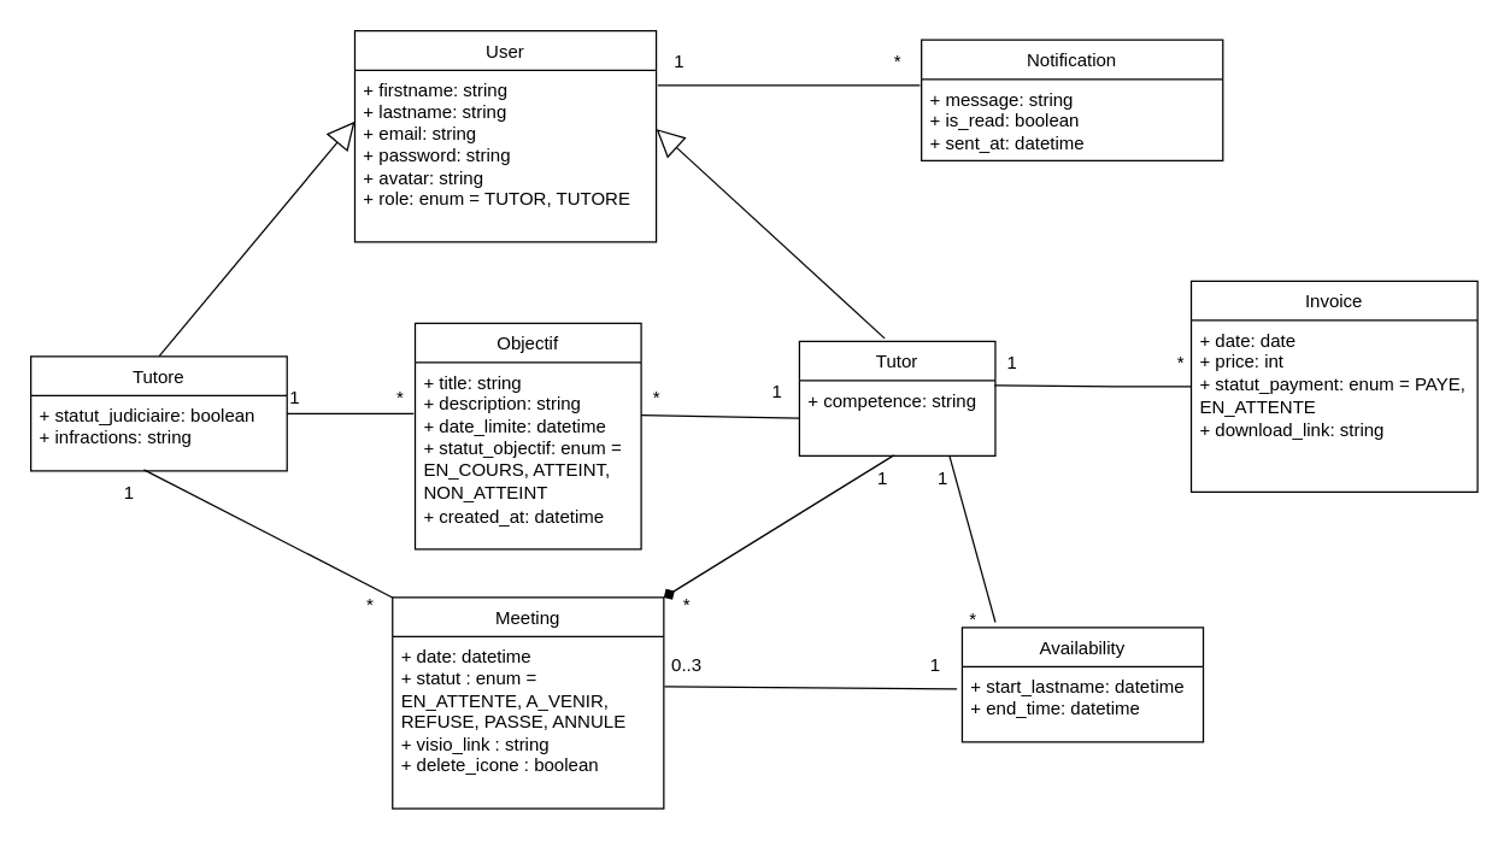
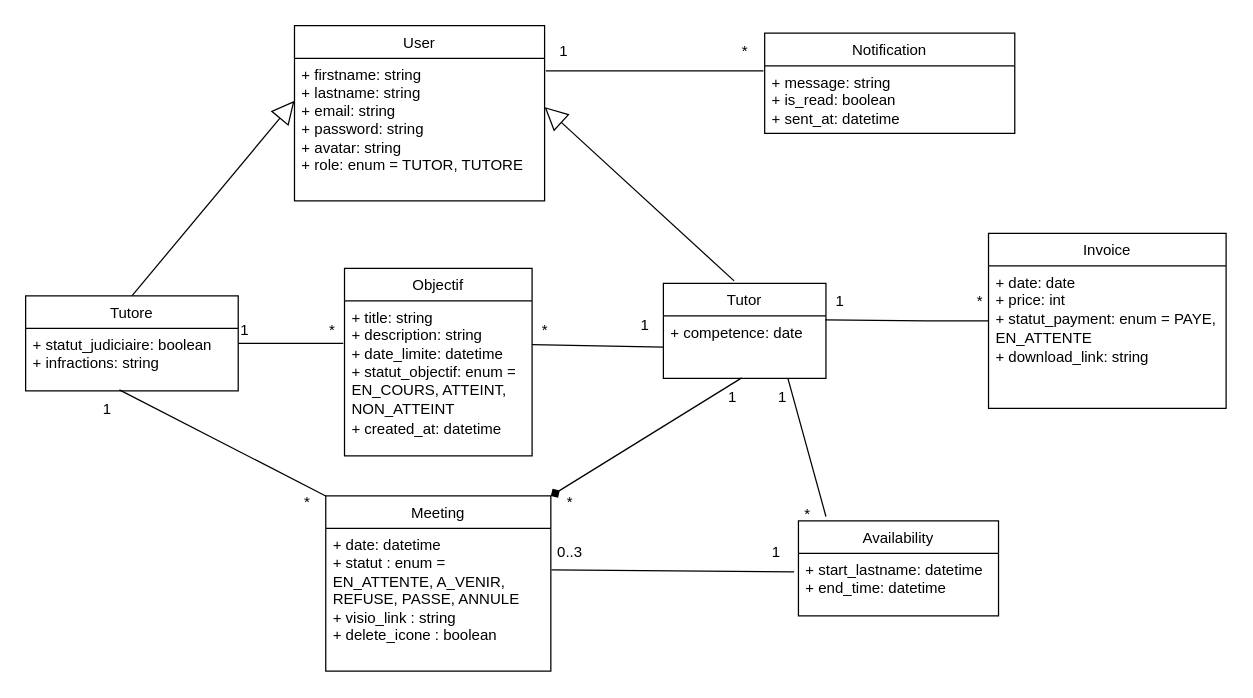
  <mxCell id="0" />
  <mxCell id="1" parent="0" />
  <mxCell id="2" value="&lt;span style=&quot;font-weight: normal;&quot;&gt;User&lt;/span&gt;" style="swimlane;fontStyle=1;align=center;verticalAlign=top;childLayout=stackLayout;horizontal=1;startSize=26;horizontalStack=0;resizeParent=1;resizeParentMax=0;resizeLast=0;collapsible=1;marginBottom=0;whiteSpace=wrap;html=1;" parent="1" vertex="1"><mxGeometry x="235" y="20" width="200" height="140" as="geometry" /></mxCell>
  <mxCell id="3" value="&lt;div&gt;+ firstname: string&lt;/div&gt;&lt;div&gt;&lt;span style=&quot;background-color: transparent; color: light-dark(rgb(0, 0, 0), rgb(255, 255, 255));&quot;&gt;+ lastname: string&lt;/span&gt;&lt;/div&gt;&lt;div&gt;+ email: string&lt;/div&gt;&lt;div&gt;+ password: string&lt;/div&gt;&lt;div&gt;+&amp;nbsp;&lt;span style=&quot;background-color: transparent; color: light-dark(rgb(0, 0, 0), rgb(255, 255, 255));&quot;&gt;avatar: string&lt;/span&gt;&lt;/div&gt;&lt;div&gt;+&amp;nbsp;&lt;span style=&quot;color: light-dark(rgb(0, 0, 0), rgb(255, 255, 255)); background-color: transparent;&quot;&gt;role: enum = TUTOR, TUTORE&lt;/span&gt;&lt;/div&gt;&lt;div&gt;&lt;br&gt;&lt;/div&gt;" style="text;strokeColor=none;fillColor=none;align=left;verticalAlign=top;spacingLeft=4;spacingRight=4;overflow=hidden;rotatable=0;points=[[0,0.5],[1,0.5]];portConstraint=eastwest;whiteSpace=wrap;html=1;" parent="2" vertex="1"><mxGeometry y="26" width="200" height="114" as="geometry" /></mxCell>
  <mxCell id="4" value="" style="endArrow=block;endSize=16;endFill=0;html=1;rounded=0;exitX=0.5;exitY=0;exitDx=0;exitDy=0;entryX=0;entryY=0.298;entryDx=0;entryDy=0;entryPerimeter=0;" parent="1" source="5" target="3" edge="1"><mxGeometry x="0.006" width="160" relative="1" as="geometry"><mxPoint x="170.95" y="226" as="sourcePoint" /><mxPoint x="390" y="147" as="targetPoint" /><Array as="points" /><mxPoint as="offset" /></mxGeometry></mxCell>
  <mxCell id="5" value="&lt;span style=&quot;font-weight: 400;&quot;&gt;Tutore&lt;/span&gt;" style="swimlane;fontStyle=1;align=center;verticalAlign=top;childLayout=stackLayout;horizontal=1;startSize=26;horizontalStack=0;resizeParent=1;resizeParentMax=0;resizeLast=0;collapsible=1;marginBottom=0;whiteSpace=wrap;html=1;" parent="1" vertex="1"><mxGeometry x="20" y="236" width="170" height="76" as="geometry" /></mxCell>
  <mxCell id="6" value="+ statut_judiciaire: boolean&lt;div&gt;&lt;span style=&quot;background-color: transparent; color: light-dark(rgb(0, 0, 0), rgb(255, 255, 255));&quot;&gt;+&amp;nbsp;&lt;/span&gt;infractions: string&lt;div&gt;&lt;br&gt;&lt;/div&gt;&lt;/div&gt;" style="text;strokeColor=none;fillColor=none;align=left;verticalAlign=top;spacingLeft=4;spacingRight=4;overflow=hidden;rotatable=0;points=[[0,0.5],[1,0.5]];portConstraint=eastwest;whiteSpace=wrap;html=1;" parent="5" vertex="1"><mxGeometry y="26" width="170" height="50" as="geometry" /></mxCell>
  <mxCell id="7" value="&lt;span style=&quot;font-weight: 400;&quot;&gt;Availability&lt;/span&gt;" style="swimlane;fontStyle=1;align=center;verticalAlign=top;childLayout=stackLayout;horizontal=1;startSize=26;horizontalStack=0;resizeParent=1;resizeParentMax=0;resizeLast=0;collapsible=1;marginBottom=0;whiteSpace=wrap;html=1;" parent="1" vertex="1"><mxGeometry x="638" y="416" width="160" height="76" as="geometry" /></mxCell>
  <mxCell id="8" value="+ start_lastname: datetime&lt;div&gt;&lt;div&gt;+ end_time: datetime&lt;/div&gt;&lt;/div&gt;" style="text;strokeColor=none;fillColor=none;align=left;verticalAlign=top;spacingLeft=4;spacingRight=4;overflow=hidden;rotatable=0;points=[[0,0.5],[1,0.5]];portConstraint=eastwest;whiteSpace=wrap;html=1;" parent="7" vertex="1"><mxGeometry y="26" width="160" height="50" as="geometry" /></mxCell>
  <mxCell id="9" value="&lt;span style=&quot;font-weight: normal;&quot;&gt;Meeting&lt;/span&gt;" style="swimlane;fontStyle=1;align=center;verticalAlign=top;childLayout=stackLayout;horizontal=1;startSize=26;horizontalStack=0;resizeParent=1;resizeParentMax=0;resizeLast=0;collapsible=1;marginBottom=0;whiteSpace=wrap;html=1;" parent="1" vertex="1"><mxGeometry x="260" y="396" width="180" height="140" as="geometry" /></mxCell>
  <mxCell id="10" value="&lt;div&gt;+ date: datetime&lt;/div&gt;&lt;div&gt;&lt;span style=&quot;background-color: transparent; color: light-dark(rgb(0, 0, 0), rgb(255, 255, 255));&quot;&gt;+ statut : enum = EN_ATTENTE, A_VENIR, REFUSE, PASSE, ANNULE&lt;/span&gt;&lt;/div&gt;&lt;div&gt;+ visio_link : string&lt;/div&gt;&lt;div&gt;+ delete_icone : boolean&lt;/div&gt;" style="text;strokeColor=none;fillColor=none;align=left;verticalAlign=top;spacingLeft=4;spacingRight=4;overflow=hidden;rotatable=0;points=[[0,0.5],[1,0.5]];portConstraint=eastwest;whiteSpace=wrap;html=1;" parent="9" vertex="1"><mxGeometry y="26" width="180" height="114" as="geometry" /></mxCell>
  <mxCell id="11" value="&lt;span style=&quot;font-weight: 400;&quot;&gt;Invoice&lt;/span&gt;" style="swimlane;fontStyle=1;align=center;verticalAlign=top;childLayout=stackLayout;horizontal=1;startSize=26;horizontalStack=0;resizeParent=1;resizeParentMax=0;resizeLast=0;collapsible=1;marginBottom=0;whiteSpace=wrap;html=1;" parent="1" vertex="1"><mxGeometry x="790" y="186" width="190" height="140" as="geometry" /></mxCell>
  <mxCell id="12" value="&lt;div&gt;+ date: date&lt;/div&gt;&lt;div&gt;&lt;span style=&quot;background-color: transparent; color: light-dark(rgb(0, 0, 0), rgb(255, 255, 255));&quot;&gt;+ price: int&lt;/span&gt;&lt;/div&gt;&lt;div&gt;&lt;span style=&quot;background-color: transparent; color: light-dark(rgb(0, 0, 0), rgb(255, 255, 255)); text-indent: -23.8px;&quot;&gt;+ statut_payment: enum = PAYE, EN_ATTENTE&lt;/span&gt;&lt;font style=&quot;background-color: transparent; color: light-dark(rgb(0, 0, 0), rgb(255, 255, 255)); text-indent: -23.8px;&quot; face=&quot;Symbol&quot;&gt;&lt;span style=&quot;font-size: 13.333px;&quot;&gt;&amp;nbsp;&lt;/span&gt;&lt;/font&gt;&lt;/div&gt;&lt;div&gt;&lt;span style=&quot;color: light-dark(rgb(0, 0, 0), rgb(255, 255, 255)); background-color: transparent; text-indent: -23.8px;&quot;&gt;+ download_link: string&lt;/span&gt;&lt;/div&gt;&lt;div&gt;&lt;p style=&quot;margin-top:6.0pt;margin-right:0cm;margin-bottom:6.0pt;&lt;br/&gt;margin-left:35.7pt;text-indent:-17.85pt;line-height:15.0pt;mso-line-height-rule:&lt;br/&gt;exactly;mso-list:l0 level1 lfo1;tab-stops:36.0pt&quot; class=&quot;Standard&quot;&gt;&lt;/p&gt;&lt;/div&gt;&lt;div&gt;&lt;span style=&quot;background-color: transparent; color: light-dark(rgb(0, 0, 0), rgb(255, 255, 255));&quot;&gt;&lt;br&gt;&lt;/span&gt;&lt;/div&gt;" style="text;strokeColor=none;fillColor=none;align=left;verticalAlign=top;spacingLeft=4;spacingRight=4;overflow=hidden;rotatable=0;points=[[0,0.5],[1,0.5]];portConstraint=eastwest;whiteSpace=wrap;html=1;" parent="11" vertex="1"><mxGeometry y="26" width="190" height="114" as="geometry" /></mxCell>
  <mxCell id="13" value="&lt;span style=&quot;font-weight: 400;&quot;&gt;Objectif&lt;/span&gt;" style="swimlane;fontStyle=1;align=center;verticalAlign=top;childLayout=stackLayout;horizontal=1;startSize=26;horizontalStack=0;resizeParent=1;resizeParentMax=0;resizeLast=0;collapsible=1;marginBottom=0;whiteSpace=wrap;html=1;" parent="1" vertex="1"><mxGeometry x="275" y="214" width="150" height="150" as="geometry" /></mxCell>
  <mxCell id="14" value="&lt;div&gt;+ title: string&lt;/div&gt;&lt;div&gt;&lt;span style=&quot;background-color: transparent; color: light-dark(rgb(0, 0, 0), rgb(255, 255, 255));&quot;&gt;+ description: string&lt;/span&gt;&lt;/div&gt;&lt;div&gt;+ date_limite: datetime&lt;span style=&quot;background-color: transparent; color: light-dark(rgb(0, 0, 0), rgb(255, 255, 255));&quot;&gt;&lt;/span&gt;&lt;/div&gt;&lt;div&gt;&lt;span style=&quot;background-color: transparent; color: light-dark(rgb(0, 0, 0), rgb(255, 255, 255)); text-indent: -23.8px;&quot;&gt;+ statut_objectif: enum = EN_COURS, ATTEINT, NON_ATTEINT&lt;/span&gt;&lt;font style=&quot;background-color: transparent; color: light-dark(rgb(0, 0, 0), rgb(255, 255, 255)); text-indent: -23.8px;&quot; face=&quot;Symbol&quot;&gt;&lt;span style=&quot;font-size: 13.333px;&quot;&gt;&amp;nbsp;&lt;/span&gt;&lt;/font&gt;&lt;/div&gt;&lt;div&gt;&lt;span style=&quot;text-indent: -23.8px;&quot;&gt;+ created_at: datetime&lt;/span&gt;&lt;font style=&quot;background-color: transparent; color: light-dark(rgb(0, 0, 0), rgb(255, 255, 255)); text-indent: -23.8px;&quot; face=&quot;Symbol&quot;&gt;&lt;span style=&quot;font-size: 13.333px;&quot;&gt;&lt;/span&gt;&lt;/font&gt;&lt;/div&gt;&lt;div&gt;&lt;span style=&quot;color: rgba(0, 0, 0, 0); font-family: monospace; font-size: 0px; text-wrap-mode: nowrap;&quot;&gt;%3CmxGraphModel%3E%3Croot%3E%3CmxCell%20id%3D%220%22%2F%3E%3CmxCell%20id%3D%221%22%20parent%3D%220%22%2F%3E%3CmxCell%20id%3D%222%22%20value%3D%22*%22%20style%3D%22text%3Bhtml%3D1%3Balign%3Dcenter%3BverticalAlign%3Dmiddle%3Bresizable%3D0%3Bpoints%3D%5B%5D%3Bautosize%3D1%3BstrokeColor%3Dnone%3BfillColor%3Dnone%3B%22%20vertex%3D%221%22%20parent%3D%221%22%3E%3CmxGeometry%20x%3D%22320%22%20y%3D%22283%22%20width%3D%2230%22%20height%3D%2230%22%20as%3D%22geometry%22%2F%3E%3C%2FmxCell%3E%3C%2Froot%3E%3C%2FmxGraphModel%3E&lt;/span&gt;&lt;font style=&quot;background-color: transparent; color: light-dark(rgb(0, 0, 0), rgb(255, 255, 255)); text-indent: -23.8px;&quot; face=&quot;Symbol&quot;&gt;&lt;span style=&quot;font-size: 13.333px;&quot;&gt;&lt;/span&gt;&lt;/font&gt;&lt;/div&gt;&lt;div&gt;&lt;span style=&quot;color: rgba(0, 0, 0, 0); font-family: monospace; font-size: 0px; text-wrap-mode: nowrap;&quot;&gt;%3CmxGraphModel%3E%3Croot%3E%3CmxCell%20id%3D%220%22%2F%3E%3CmxCell%20id%3D%221%22%20parent%3D%220%22%2F%3E%3CmxCell%20id%3D%222%22%20value%3D%22*%22%20style%3D%22text%3Bhtml%3D1%3Balign%3Dcenter%3BverticalAlign%3Dmiddle%3Bresizable%3D0%3Bpoints%3D%5B%5D%3Bautosize%3D1%3BstrokeColor%3Dnone%3BfillColor%3Dnone%3B%22%20vertex%3D%221%22%20parent%3D%221%22%3E%3CmxGeometry%20x%3D%22320%22%20y%3D%22283%22%20width%3D%2230%22%20height%3D%2230%22%20as%3D%22geometry%22%2F%3E%3C%2FmxCell%3E%3C%2Froot%3E%3C%2FmxGraphModel%3E&lt;/span&gt;&lt;font style=&quot;background-color: transparent; color: light-dark(rgb(0, 0, 0), rgb(255, 255, 255)); text-indent: -23.8px;&quot; face=&quot;Symbol&quot;&gt;&lt;span style=&quot;font-size: 13.333px;&quot;&gt;&lt;/span&gt;&lt;/font&gt;&lt;/div&gt;" style="text;strokeColor=none;fillColor=none;align=left;verticalAlign=top;spacingLeft=4;spacingRight=4;overflow=hidden;rotatable=0;points=[[0,0.5],[1,0.5]];portConstraint=eastwest;whiteSpace=wrap;html=1;" parent="13" vertex="1"><mxGeometry y="26" width="150" height="124" as="geometry" /></mxCell>
  <mxCell id="15" value="" style="endArrow=block;endSize=16;endFill=0;html=1;rounded=0;entryX=1.006;entryY=0.439;entryDx=0;entryDy=0;entryPerimeter=0;exitX=0.435;exitY=-0.026;exitDx=0;exitDy=0;exitPerimeter=0;" parent="1" source="16" edge="1"><mxGeometry x="0.006" width="160" relative="1" as="geometry"><mxPoint x="563.54" y="214" as="sourcePoint" /><mxPoint x="435" y="85.036" as="targetPoint" /><Array as="points" /><mxPoint as="offset" /></mxGeometry></mxCell>
  <mxCell id="16" value="&lt;span style=&quot;font-weight: 400;&quot;&gt;Tutor&lt;/span&gt;" style="swimlane;fontStyle=1;align=center;verticalAlign=top;childLayout=stackLayout;horizontal=1;startSize=26;horizontalStack=0;resizeParent=1;resizeParentMax=0;resizeLast=0;collapsible=1;marginBottom=0;whiteSpace=wrap;html=1;" parent="1" vertex="1"><mxGeometry x="530" y="226" width="130" height="76" as="geometry" /></mxCell>
- <mxCell id="17" value="+ competence: string" style="text;strokeColor=none;fillColor=none;align=left;verticalAlign=top;spacingLeft=4;spacingRight=4;overflow=hidden;rotatable=0;points=[[0,0.5],[1,0.5]];portConstraint=eastwest;whiteSpace=wrap;html=1;" parent="16" vertex="1"><mxGeometry y="26" width="130" height="50" as="geometry" /></mxCell>
+ <mxCell id="17" value="+ competence: date" style="text;strokeColor=none;fillColor=none;align=left;verticalAlign=top;spacingLeft=4;spacingRight=4;overflow=hidden;rotatable=0;points=[[0,0.5],[1,0.5]];portConstraint=eastwest;whiteSpace=wrap;html=1;" parent="16" vertex="1"><mxGeometry y="26" width="130" height="50" as="geometry" /></mxCell>
  <mxCell id="18" value="" style="endArrow=none;html=1;rounded=0;entryX=0.737;entryY=1.088;entryDx=0;entryDy=0;exitX=0.114;exitY=0.011;exitDx=0;exitDy=0;entryPerimeter=0;exitPerimeter=0;" parent="1" edge="1"><mxGeometry width="50" height="50" relative="1" as="geometry"><mxPoint x="660" y="412.436" as="sourcePoint" /><mxPoint x="629.57" y="302" as="targetPoint" /><Array as="points" /></mxGeometry></mxCell>
  <mxCell id="19" value="*" style="text;html=1;align=center;verticalAlign=middle;resizable=0;points=[];autosize=1;strokeColor=none;fillColor=none;" parent="1" vertex="1"><mxGeometry x="768" y="226" width="30" height="30" as="geometry" /></mxCell>
  <mxCell id="20" value="1" style="text;html=1;align=center;verticalAlign=middle;resizable=0;points=[];autosize=1;strokeColor=none;fillColor=none;" parent="1" vertex="1"><mxGeometry x="656" y="226" width="30" height="30" as="geometry" /></mxCell>
  <mxCell id="21" value="" style="endArrow=none;html=1;rounded=0;entryX=0.995;entryY=0.064;entryDx=0;entryDy=0;entryPerimeter=0;" parent="1" target="17" edge="1"><mxGeometry width="50" height="50" relative="1" as="geometry"><mxPoint x="790" y="256" as="sourcePoint" /><mxPoint x="640" y="236" as="targetPoint" /><Array as="points"><mxPoint x="740" y="256" /></Array></mxGeometry></mxCell>
  <mxCell id="22" value="1" style="text;html=1;align=center;verticalAlign=middle;resizable=0;points=[];autosize=1;strokeColor=none;fillColor=none;" parent="1" vertex="1"><mxGeometry x="610" y="302" width="30" height="30" as="geometry" /></mxCell>
  <mxCell id="23" value="*" style="text;html=1;align=center;verticalAlign=middle;resizable=0;points=[];autosize=1;strokeColor=none;fillColor=none;" parent="1" vertex="1"><mxGeometry x="630" y="396" width="30" height="30" as="geometry" /></mxCell>
  <mxCell id="24" value="" style="endArrow=none;html=1;rounded=0;entryX=0;entryY=0;entryDx=0;entryDy=0;exitX=0.833;exitY=-0.027;exitDx=0;exitDy=0;exitPerimeter=0;" parent="1" source="26" target="9" edge="1"><mxGeometry width="50" height="50" relative="1" as="geometry"><mxPoint x="210" y="312.5" as="sourcePoint" /><mxPoint x="230" y="365.5" as="targetPoint" /><Array as="points" /></mxGeometry></mxCell>
  <mxCell id="25" value="" style="endArrow=diamond;html=1;rounded=0;exitX=0.482;exitY=0.992;exitDx=0;exitDy=0;exitPerimeter=0;entryX=1;entryY=0;entryDx=0;entryDy=0;" parent="1" source="17" target="9" edge="1"><mxGeometry width="50" height="50" relative="1" as="geometry"><mxPoint x="448" y="308" as="sourcePoint" /><mxPoint x="559" y="356" as="targetPoint" /><Array as="points" /></mxGeometry></mxCell>
  <mxCell id="26" value="1" style="text;html=1;align=center;verticalAlign=middle;resizable=0;points=[];autosize=1;strokeColor=none;fillColor=none;" parent="1" vertex="1"><mxGeometry x="70" y="312" width="30" height="30" as="geometry" /></mxCell>
  <mxCell id="27" value="*" style="text;html=1;align=center;verticalAlign=middle;resizable=0;points=[];autosize=1;strokeColor=none;fillColor=none;" parent="1" vertex="1"><mxGeometry x="230" y="386" width="30" height="30" as="geometry" /></mxCell>
  <mxCell id="28" value="1" style="text;html=1;align=center;verticalAlign=middle;resizable=0;points=[];autosize=1;strokeColor=none;fillColor=none;" parent="1" vertex="1"><mxGeometry x="570" y="302" width="30" height="30" as="geometry" /></mxCell>
  <mxCell id="29" value="*" style="text;html=1;align=center;verticalAlign=middle;resizable=0;points=[];autosize=1;strokeColor=none;fillColor=none;" parent="1" vertex="1"><mxGeometry x="440" y="386" width="30" height="30" as="geometry" /></mxCell>
  <mxCell id="30" value="" style="endArrow=none;html=1;rounded=0;exitX=1;exitY=0.24;exitDx=0;exitDy=0;exitPerimeter=0;" parent="1" source="6" edge="1"><mxGeometry width="50" height="50" relative="1" as="geometry"><mxPoint x="173.85" y="275.2" as="sourcePoint" /><mxPoint x="274" y="274" as="targetPoint" /></mxGeometry></mxCell>
  <mxCell id="31" value="1" style="text;html=1;align=center;verticalAlign=middle;resizable=0;points=[];autosize=1;strokeColor=none;fillColor=none;" parent="1" vertex="1"><mxGeometry x="180" y="249" width="30" height="30" as="geometry" /></mxCell>
  <mxCell id="32" value="*" style="text;html=1;align=center;verticalAlign=middle;resizable=0;points=[];autosize=1;strokeColor=none;fillColor=none;" parent="1" vertex="1"><mxGeometry x="250" y="249" width="30" height="30" as="geometry" /></mxCell>
  <mxCell id="33" value="" style="endArrow=none;html=1;rounded=0;exitX=1;exitY=0.24;exitDx=0;exitDy=0;exitPerimeter=0;entryX=0;entryY=0.5;entryDx=0;entryDy=0;" parent="1" target="17" edge="1"><mxGeometry width="50" height="50" relative="1" as="geometry"><mxPoint x="425" y="275" as="sourcePoint" /><mxPoint x="500" y="275" as="targetPoint" /></mxGeometry></mxCell>
  <mxCell id="34" value="1" style="text;html=1;align=center;verticalAlign=middle;resizable=0;points=[];autosize=1;strokeColor=none;fillColor=none;" parent="1" vertex="1"><mxGeometry x="500" y="245" width="30" height="30" as="geometry" /></mxCell>
  <mxCell id="35" value="*" style="text;html=1;align=center;verticalAlign=middle;resizable=0;points=[];autosize=1;strokeColor=none;fillColor=none;" parent="1" vertex="1"><mxGeometry x="420" y="249" width="30" height="30" as="geometry" /></mxCell>
  <mxCell id="36" value="" style="endArrow=none;html=1;rounded=0;entryX=1.014;entryY=0.291;entryDx=0;entryDy=0;exitX=0.985;exitY=1.027;exitDx=0;exitDy=0;entryPerimeter=0;exitPerimeter=0;" parent="1" source="38" edge="1"><mxGeometry width="50" height="50" relative="1" as="geometry"><mxPoint x="634.24" y="453.6" as="sourcePoint" /><mxPoint x="440.52" y="455.174" as="targetPoint" /><Array as="points" /></mxGeometry></mxCell>
  <mxCell id="37" value="0..3" style="text;html=1;align=center;verticalAlign=middle;resizable=0;points=[];autosize=1;strokeColor=none;fillColor=none;" parent="1" vertex="1"><mxGeometry x="435" y="426" width="40" height="30" as="geometry" /></mxCell>
  <mxCell id="38" value="1" style="text;html=1;align=center;verticalAlign=middle;resizable=0;points=[];autosize=1;strokeColor=none;fillColor=none;" parent="1" vertex="1"><mxGeometry x="605" y="426" width="30" height="30" as="geometry" /></mxCell>
  <mxCell id="39" value="&lt;span style=&quot;font-weight: 400;&quot;&gt;Notification&lt;/span&gt;" style="swimlane;fontStyle=1;align=center;verticalAlign=top;childLayout=stackLayout;horizontal=1;startSize=26;horizontalStack=0;resizeParent=1;resizeParentMax=0;resizeLast=0;collapsible=1;marginBottom=0;whiteSpace=wrap;html=1;" parent="1" vertex="1"><mxGeometry x="611" y="26" width="200" height="80" as="geometry" /></mxCell>
  <mxCell id="40" value="&lt;div&gt;+ message: string&lt;/div&gt;&lt;div&gt;&lt;span style=&quot;background-color: transparent; color: light-dark(rgb(0, 0, 0), rgb(255, 255, 255));&quot;&gt;+ is_read: boolean&lt;/span&gt;&lt;/div&gt;&lt;div&gt;+ sent_at: datetime&lt;/div&gt;&lt;div&gt;&lt;br&gt;&lt;/div&gt;" style="text;strokeColor=none;fillColor=none;align=left;verticalAlign=top;spacingLeft=4;spacingRight=4;overflow=hidden;rotatable=0;points=[[0,0.5],[1,0.5]];portConstraint=eastwest;whiteSpace=wrap;html=1;" parent="39" vertex="1"><mxGeometry y="26" width="200" height="54" as="geometry" /></mxCell>
  <mxCell id="41" value="" style="endArrow=none;html=1;rounded=0;" parent="1" edge="1"><mxGeometry width="50" height="50" relative="1" as="geometry"><mxPoint x="610" y="56" as="sourcePoint" /><mxPoint x="436" y="56" as="targetPoint" /><Array as="points"><mxPoint x="516" y="56" /></Array></mxGeometry></mxCell>
  <mxCell id="42" value="1" style="text;html=1;align=center;verticalAlign=middle;resizable=0;points=[];autosize=1;strokeColor=none;fillColor=none;" parent="1" vertex="1"><mxGeometry x="435" y="26" width="30" height="30" as="geometry" /></mxCell>
  <mxCell id="43" value="*" style="text;html=1;align=center;verticalAlign=middle;resizable=0;points=[];autosize=1;strokeColor=none;fillColor=none;" parent="1" vertex="1"><mxGeometry x="580" y="26" width="30" height="30" as="geometry" /></mxCell>
